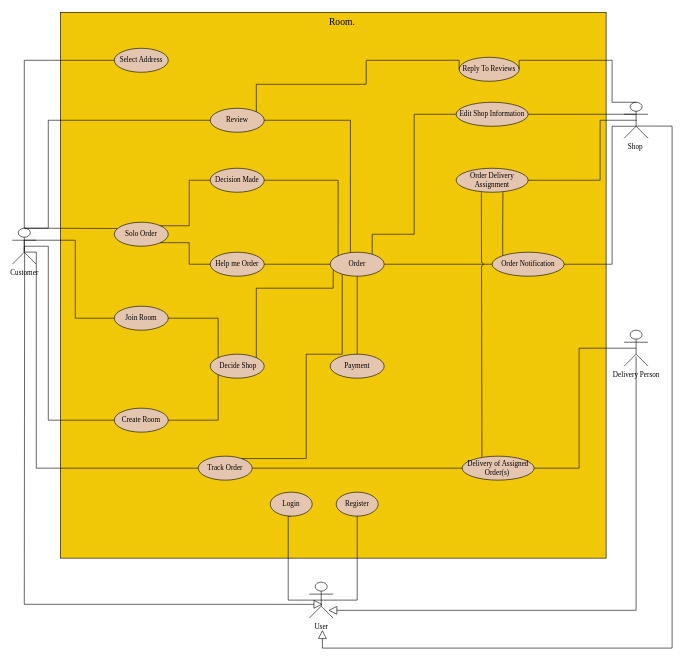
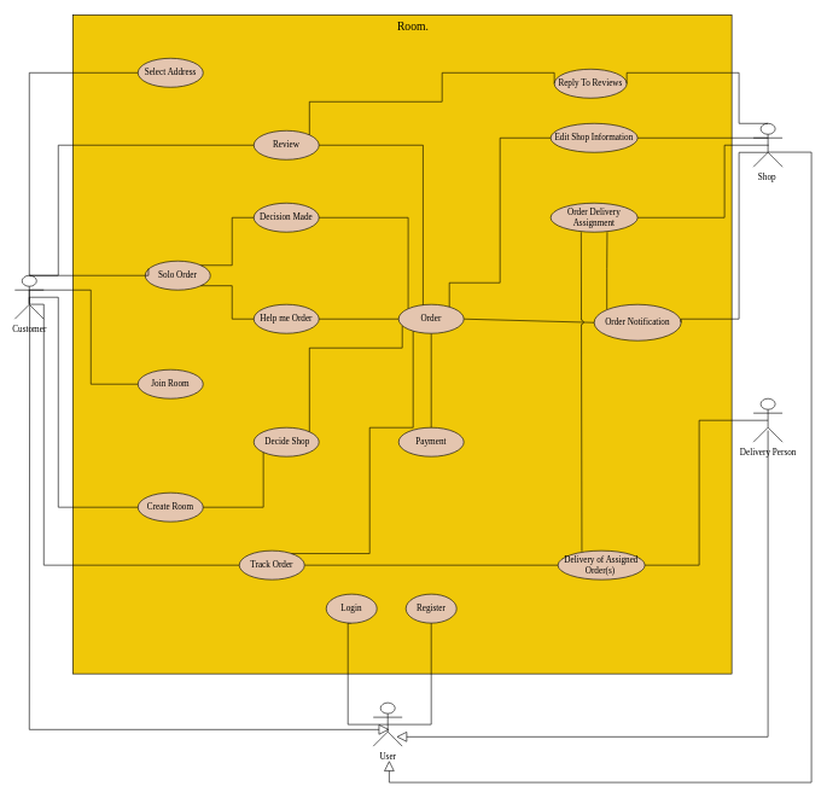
  <mxCell id="0" />
  <mxCell id="1" parent="0" />
  <mxCell id="2" value="" style="whiteSpace=wrap;html=1;aspect=fixed;fillColor=#F0C808;" parent="1" vertex="1"><mxGeometry x="100" y="20" width="910" height="910" as="geometry" /></mxCell>
  <mxCell id="3" value="Room." style="text;html=1;strokeColor=none;fillColor=none;align=center;verticalAlign=middle;whiteSpace=wrap;rounded=0;fontFamily=Times New Roman;fontSize=16;" parent="1" vertex="1"><mxGeometry x="540" y="20" width="60" height="30" as="geometry" /></mxCell>
  <mxCell id="4" value="Customer" style="shape=umlActor;html=1;verticalLabelPosition=bottom;verticalAlign=top;align=center;fillColor=none;fontFamily=Times New Roman;" parent="1" vertex="1"><mxGeometry x="20" y="380" width="40" height="60" as="geometry" /></mxCell>
  <mxCell id="5" value="Shop&amp;nbsp;" style="shape=umlActor;html=1;verticalLabelPosition=bottom;verticalAlign=top;align=center;fillColor=none;fontFamily=Times New Roman;" parent="1" vertex="1"><mxGeometry x="1040" y="170" width="40" height="60" as="geometry" /></mxCell>
  <mxCell id="6" value="Delivery Person" style="shape=umlActor;html=1;verticalLabelPosition=bottom;verticalAlign=top;align=center;fillColor=none;fontFamily=Times New Roman;" parent="1" vertex="1"><mxGeometry x="1040" y="550" width="40" height="60" as="geometry" /></mxCell>
  <mxCell id="7" value="User" style="shape=umlActor;html=1;verticalLabelPosition=bottom;verticalAlign=top;align=center;fillColor=none;fontFamily=Times New Roman;" parent="1" vertex="1"><mxGeometry x="515" y="970" width="40" height="60" as="geometry" /></mxCell>
  <mxCell id="8" value="Select Address" style="ellipse;whiteSpace=wrap;html=1;fillColor=#E4C5AF;fontFamily=Times New Roman;" parent="1" vertex="1"><mxGeometry x="190" y="80" width="90" height="40" as="geometry" /></mxCell>
  <mxCell id="9" value="" style="edgeStyle=none;html=1;endArrow=none;verticalAlign=bottom;rounded=0;exitX=0.5;exitY=0;exitDx=0;exitDy=0;exitPerimeter=0;entryX=0;entryY=0.5;entryDx=0;entryDy=0;" parent="1" source="4" target="8" edge="1"><mxGeometry width="160" relative="1" as="geometry"><mxPoint x="300" y="360" as="sourcePoint" /><mxPoint x="460" y="360" as="targetPoint" /><Array as="points"><mxPoint x="40" y="100" /></Array></mxGeometry></mxCell>
- <mxCell id="10" value="Solo Order" style="ellipse;whiteSpace=wrap;html=1;fillColor=#E4C5AF;fontFamily=Times New Roman;fontSize=12;" parent="1" vertex="1"><mxGeometry x="190" y="370" width="90" height="40" as="geometry" /></mxCell>
+ <mxCell id="10" value="Solo Order" style="ellipse;whiteSpace=wrap;html=1;fillColor=#E4C5AF;fontFamily=Times New Roman;fontSize=12;" parent="1" vertex="1"><mxGeometry x="200" y="360" width="90" height="40" as="geometry" /></mxCell>
  <mxCell id="11" value="" style="edgeStyle=orthogonalEdgeStyle;html=1;endArrow=none;verticalAlign=bottom;rounded=0;exitX=0.5;exitY=0;exitDx=0;exitDy=0;exitPerimeter=0;entryX=0.05;entryY=0.261;entryDx=0;entryDy=0;entryPerimeter=0;" parent="1" source="4" target="10" edge="1"><mxGeometry width="160" relative="1" as="geometry"><mxPoint x="290" y="360" as="sourcePoint" /><mxPoint x="190" y="380" as="targetPoint" /><Array as="points"><mxPoint x="80" y="380" /><mxPoint x="80" y="380" /></Array></mxGeometry></mxCell>
  <mxCell id="12" value="Decision Made" style="ellipse;whiteSpace=wrap;html=1;fillColor=#E4C5AF;fontFamily=Times New Roman;fontSize=12;" parent="1" vertex="1"><mxGeometry x="350" y="280" width="90" height="40" as="geometry" /></mxCell>
  <mxCell id="13" value="Help me Order" style="ellipse;whiteSpace=wrap;html=1;fillColor=#E4C5AF;fontFamily=Times New Roman;fontSize=12;" parent="1" vertex="1"><mxGeometry x="350" y="420" width="90" height="40" as="geometry" /></mxCell>
  <mxCell id="14" value="" style="edgeStyle=orthogonalEdgeStyle;html=1;endArrow=none;verticalAlign=bottom;rounded=0;exitX=1;exitY=0;exitDx=0;exitDy=0;entryX=0;entryY=0.5;entryDx=0;entryDy=0;" parent="1" source="10" target="12" edge="1"><mxGeometry width="160" relative="1" as="geometry"><mxPoint x="300" y="140" as="sourcePoint" /><mxPoint x="360" y="140" as="targetPoint" /></mxGeometry></mxCell>
  <mxCell id="15" value="" style="edgeStyle=orthogonalEdgeStyle;html=1;endArrow=none;verticalAlign=bottom;rounded=0;entryX=0;entryY=0.5;entryDx=0;entryDy=0;exitX=1;exitY=1;exitDx=0;exitDy=0;" parent="1" source="10" target="13" edge="1"><mxGeometry width="160" relative="1" as="geometry"><mxPoint x="300" y="420" as="sourcePoint" /><mxPoint x="370" y="350" as="targetPoint" /></mxGeometry></mxCell>
  <mxCell id="16" value="" style="edgeStyle=orthogonalEdgeStyle;html=1;endArrow=none;verticalAlign=bottom;rounded=0;exitX=0.5;exitY=0.663;exitDx=0;exitDy=0;exitPerimeter=0;entryX=0;entryY=0.5;entryDx=0;entryDy=0;" parent="1" source="4" target="56" edge="1"><mxGeometry width="160" relative="1" as="geometry"><mxPoint x="70" y="420" as="sourcePoint" /><mxPoint x="210" y="420" as="targetPoint" /><Array as="points"><mxPoint x="60" y="420" /><mxPoint x="60" y="780" /></Array></mxGeometry></mxCell>
  <mxCell id="17" value="" style="edgeStyle=none;html=1;endArrow=none;verticalAlign=bottom;rounded=0;entryX=1;entryY=0.5;entryDx=0;entryDy=0;exitX=0;exitY=0.5;exitDx=0;exitDy=0;" parent="1" source="55" target="13" edge="1"><mxGeometry width="160" relative="1" as="geometry"><mxPoint x="640" y="400" as="sourcePoint" /><mxPoint x="380" y="490" as="targetPoint" /><Array as="points" /></mxGeometry></mxCell>
  <mxCell id="18" value="" style="edgeStyle=orthogonalEdgeStyle;html=1;endArrow=none;verticalAlign=bottom;rounded=0;entryX=0;entryY=0;entryDx=0;entryDy=0;exitX=1;exitY=0.5;exitDx=0;exitDy=0;" parent="1" source="12" target="55" edge="1"><mxGeometry width="160" relative="1" as="geometry"><mxPoint x="650" y="400" as="sourcePoint" /><mxPoint x="470" y="490" as="targetPoint" /></mxGeometry></mxCell>
  <mxCell id="19" value="Join Room" style="ellipse;whiteSpace=wrap;html=1;fillColor=#E4C5AF;fontFamily=Times New Roman;" parent="1" vertex="1"><mxGeometry x="190" y="510" width="90" height="40" as="geometry" /></mxCell>
  <mxCell id="20" value="Create Room" style="ellipse;whiteSpace=wrap;html=1;fillColor=#E4C5AF;fontFamily=Times New Roman;" parent="1" vertex="1"><mxGeometry x="190" y="680" width="90" height="40" as="geometry" /></mxCell>
  <mxCell id="21" value="&amp;nbsp;Decide Shop" style="ellipse;whiteSpace=wrap;html=1;fillColor=#E4C5AF;fontFamily=Times New Roman;" parent="1" vertex="1"><mxGeometry x="350" y="590" width="90" height="40" as="geometry" /></mxCell>
  <mxCell id="22" value="" style="edgeStyle=orthogonalEdgeStyle;html=1;endArrow=none;verticalAlign=bottom;rounded=0;entryX=0;entryY=0.5;entryDx=0;entryDy=0;" parent="1" target="20" edge="1"><mxGeometry width="160" relative="1" as="geometry"><mxPoint x="40" y="420" as="sourcePoint" /><mxPoint x="180" y="820" as="targetPoint" /><Array as="points"><mxPoint x="40" y="410" /><mxPoint x="80" y="410" /><mxPoint x="80" y="700" /></Array></mxGeometry></mxCell>
  <mxCell id="23" value="" style="edgeStyle=orthogonalEdgeStyle;html=1;endArrow=none;verticalAlign=bottom;rounded=0;entryX=0;entryY=0.5;entryDx=0;entryDy=0;exitX=0.5;exitY=0.651;exitDx=0;exitDy=0;exitPerimeter=0;" parent="1" source="4" target="19" edge="1"><mxGeometry width="160" relative="1" as="geometry"><mxPoint x="50" y="439" as="sourcePoint" /><mxPoint x="180" y="710" as="targetPoint" /><Array as="points"><mxPoint x="40" y="400" /><mxPoint x="125" y="400" /><mxPoint x="125" y="530" /></Array></mxGeometry></mxCell>
- <mxCell id="24" value="" style="edgeStyle=orthogonalEdgeStyle;html=1;endArrow=none;verticalAlign=bottom;rounded=0;entryX=0;entryY=0;entryDx=0;entryDy=0;exitX=1;exitY=0.5;exitDx=0;exitDy=0;" parent="1" source="19" target="21" edge="1"><mxGeometry width="160" relative="1" as="geometry"><mxPoint x="298.02" y="428" as="sourcePoint" /><mxPoint x="380" y="490" as="targetPoint" /></mxGeometry></mxCell>
  <mxCell id="25" value="" style="edgeStyle=orthogonalEdgeStyle;html=1;endArrow=none;verticalAlign=bottom;rounded=0;entryX=0;entryY=1;entryDx=0;entryDy=0;exitX=1;exitY=0.5;exitDx=0;exitDy=0;" parent="1" source="20" target="21" edge="1"><mxGeometry width="160" relative="1" as="geometry"><mxPoint x="270" y="630" as="sourcePoint" /><mxPoint x="350" y="670" as="targetPoint" /></mxGeometry></mxCell>
  <mxCell id="26" value="" style="edgeStyle=orthogonalEdgeStyle;html=1;endArrow=none;verticalAlign=bottom;rounded=0;entryX=1;entryY=0;entryDx=0;entryDy=0;exitX=0.056;exitY=0.725;exitDx=0;exitDy=0;exitPerimeter=0;" parent="1" source="55" target="21" edge="1"><mxGeometry width="160" relative="1" as="geometry"><mxPoint x="663.18" y="414.142" as="sourcePoint" /><mxPoint x="470" y="490" as="targetPoint" /><Array as="points"><mxPoint x="555" y="480" /><mxPoint x="427" y="480" /></Array></mxGeometry></mxCell>
  <mxCell id="27" value="Review" style="ellipse;whiteSpace=wrap;html=1;fillColor=#E4C5AF;fontFamily=Times New Roman;" parent="1" vertex="1"><mxGeometry x="350" y="180" width="90" height="40" as="geometry" /></mxCell>
  <mxCell id="28" value="" style="edgeStyle=orthogonalEdgeStyle;html=1;endArrow=none;verticalAlign=bottom;rounded=0;exitX=0.5;exitY=0;exitDx=0;exitDy=0;exitPerimeter=0;entryX=0;entryY=0.5;entryDx=0;entryDy=0;" parent="1" source="4" target="27" edge="1"><mxGeometry width="160" relative="1" as="geometry"><mxPoint x="70" y="420" as="sourcePoint" /><mxPoint x="210" y="420" as="targetPoint" /><Array as="points"><mxPoint x="80" y="380" /><mxPoint x="80" y="200" /></Array></mxGeometry></mxCell>
  <mxCell id="29" value="" style="edgeStyle=orthogonalEdgeStyle;html=1;endArrow=none;verticalAlign=bottom;rounded=0;entryX=0.733;entryY=0.1;entryDx=0;entryDy=0;entryPerimeter=0;exitX=0.234;exitY=0.926;exitDx=0;exitDy=0;exitPerimeter=0;" parent="1" source="55" target="56" edge="1"><mxGeometry width="160" relative="1" as="geometry"><mxPoint x="560" y="450" as="sourcePoint" /><mxPoint x="440" y="670" as="targetPoint" /><Array as="points"><mxPoint x="570" y="457" /><mxPoint x="570" y="590" /><mxPoint x="510" y="590" /><mxPoint x="510" y="764" /></Array></mxGeometry></mxCell>
  <mxCell id="30" value="Register" style="ellipse;whiteSpace=wrap;html=1;fillColor=#E4C5AF;fontFamily=Times New Roman;" parent="1" vertex="1"><mxGeometry x="560" y="820" width="70" height="40" as="geometry" /></mxCell>
  <mxCell id="31" value="" style="edgeStyle=none;html=1;endArrow=none;verticalAlign=bottom;rounded=0;entryX=0.5;entryY=1;entryDx=0;entryDy=0;exitX=0.5;exitY=0.5;exitDx=0;exitDy=0;exitPerimeter=0;" parent="1" source="7" target="57" edge="1"><mxGeometry width="160" relative="1" as="geometry"><mxPoint x="50" y="439" as="sourcePoint" /><mxPoint x="180" y="710" as="targetPoint" /><Array as="points"><mxPoint x="480" y="1000" /><mxPoint x="480" y="860" /></Array></mxGeometry></mxCell>
  <mxCell id="32" value="" style="edgeStyle=none;html=1;endArrow=none;verticalAlign=bottom;rounded=0;entryX=0.5;entryY=1;entryDx=0;entryDy=0;exitX=0.5;exitY=0.5;exitDx=0;exitDy=0;exitPerimeter=0;" parent="1" source="7" target="30" edge="1"><mxGeometry width="160" relative="1" as="geometry"><mxPoint x="545" y="1010" as="sourcePoint" /><mxPoint x="495" y="870" as="targetPoint" /><Array as="points"><mxPoint x="595" y="1000" /></Array></mxGeometry></mxCell>
  <mxCell id="33" value="Payment" style="ellipse;whiteSpace=wrap;html=1;fillColor=#E4C5AF;fontFamily=Times New Roman;" parent="1" vertex="1"><mxGeometry x="550" y="590" width="90" height="40" as="geometry" /></mxCell>
  <mxCell id="34" value="" style="edgeStyle=none;html=1;endArrow=none;verticalAlign=bottom;rounded=0;entryX=0.5;entryY=0;entryDx=0;entryDy=0;exitX=0.5;exitY=1;exitDx=0;exitDy=0;" parent="1" source="55" target="33" edge="1"><mxGeometry width="160" relative="1" as="geometry"><mxPoint x="593.18" y="424.142" as="sourcePoint" /><mxPoint x="470" y="490" as="targetPoint" /><Array as="points" /></mxGeometry></mxCell>
  <mxCell id="35" value="" style="edgeStyle=orthogonalEdgeStyle;html=1;endArrow=none;verticalAlign=bottom;rounded=0;exitX=1;exitY=0.5;exitDx=0;exitDy=0;entryX=0.374;entryY=0.031;entryDx=0;entryDy=0;entryPerimeter=0;" parent="1" source="27" target="55" edge="1"><mxGeometry width="160" relative="1" as="geometry"><mxPoint x="450" y="300" as="sourcePoint" /><mxPoint x="595" y="423" as="targetPoint" /></mxGeometry></mxCell>
  <mxCell id="36" value="Reply To Reviews" style="ellipse;whiteSpace=wrap;html=1;fillColor=#E4C5AF;fontFamily=Times New Roman;" parent="1" vertex="1"><mxGeometry x="765" y="95" width="100" height="40" as="geometry" /></mxCell>
  <mxCell id="37" value="" style="edgeStyle=orthogonalEdgeStyle;html=1;endArrow=none;verticalAlign=bottom;rounded=0;entryX=0.5;entryY=0;entryDx=0;entryDy=0;exitX=1;exitY=0.5;exitDx=0;exitDy=0;entryPerimeter=0;" parent="1" source="36" target="5" edge="1"><mxGeometry width="160" relative="1" as="geometry"><mxPoint x="460" y="220" as="sourcePoint" /><mxPoint x="600.96" y="432" as="targetPoint" /><Array as="points"><mxPoint x="1020" y="100" /><mxPoint x="1020" y="170" /></Array></mxGeometry></mxCell>
  <mxCell id="38" value="Edit Shop Information" style="ellipse;whiteSpace=wrap;html=1;fillColor=#E4C5AF;fontFamily=Times New Roman;" parent="1" vertex="1"><mxGeometry x="760" y="170" width="120" height="40" as="geometry" /></mxCell>
  <mxCell id="39" value="" style="edgeStyle=none;html=1;endArrow=none;verticalAlign=bottom;rounded=0;exitX=1;exitY=0.5;exitDx=0;exitDy=0;" parent="1" source="38" edge="1"><mxGeometry width="160" relative="1" as="geometry"><mxPoint x="910" y="120" as="sourcePoint" /><mxPoint x="1060" y="190" as="targetPoint" /><Array as="points" /></mxGeometry></mxCell>
  <mxCell id="40" value="" style="edgeStyle=orthogonalEdgeStyle;html=1;endArrow=none;verticalAlign=bottom;rounded=0;entryX=0;entryY=0.5;entryDx=0;entryDy=0;exitX=1;exitY=0;exitDx=0;exitDy=0;" parent="1" source="27" target="36" edge="1"><mxGeometry width="160" relative="1" as="geometry"><mxPoint x="460" y="220" as="sourcePoint" /><mxPoint x="600.96" y="432" as="targetPoint" /><Array as="points"><mxPoint x="426" y="140" /><mxPoint x="610" y="140" /><mxPoint x="610" y="100" /></Array></mxGeometry></mxCell>
  <mxCell id="41" value="" style="edgeStyle=orthogonalEdgeStyle;html=1;endArrow=none;verticalAlign=bottom;rounded=0;entryX=0;entryY=0.5;entryDx=0;entryDy=0;" parent="1" target="38" edge="1"><mxGeometry width="160" relative="1" as="geometry"><mxPoint x="620" y="430" as="sourcePoint" /><mxPoint x="810" y="120" as="targetPoint" /><Array as="points"><mxPoint x="620" y="390" /><mxPoint x="690" y="390" /><mxPoint x="690" y="190" /></Array></mxGeometry></mxCell>
  <mxCell id="42" value="Order Delivery Assignment" style="ellipse;whiteSpace=wrap;html=1;fillColor=#E4C5AF;fontFamily=Times New Roman;" parent="1" vertex="1"><mxGeometry x="760" y="280" width="120" height="40" as="geometry" /></mxCell>
  <mxCell id="43" value="" style="edgeStyle=orthogonalEdgeStyle;html=1;endArrow=none;verticalAlign=bottom;rounded=0;exitX=1;exitY=0.5;exitDx=0;exitDy=0;" parent="1" source="42" edge="1"><mxGeometry width="160" relative="1" as="geometry"><mxPoint x="910" y="200" as="sourcePoint" /><mxPoint x="1061" y="200" as="targetPoint" /><Array as="points"><mxPoint x="1000" y="300" /><mxPoint x="1000" y="200" /><mxPoint x="1061" y="200" /></Array></mxGeometry></mxCell>
  <mxCell id="44" value="" style="edgeStyle=orthogonalEdgeStyle;html=1;endArrow=none;verticalAlign=bottom;rounded=0;exitX=0;exitY=0;exitDx=0;exitDy=0;" parent="1" source="45" edge="1"><mxGeometry width="160" relative="1" as="geometry"><mxPoint x="615" y="430" as="sourcePoint" /><mxPoint x="838" y="320" as="targetPoint" /></mxGeometry></mxCell>
- <mxCell id="45" value="Order Notification" style="ellipse;whiteSpace=wrap;html=1;fillColor=#E4C5AF;fontFamily=Times New Roman;" parent="1" vertex="1"><mxGeometry x="820" y="420" width="120" height="40" as="geometry" /></mxCell>
+ <mxCell id="45" value="Order Notification" style="ellipse;whiteSpace=wrap;html=1;fillColor=#E4C5AF;fontFamily=Times New Roman;" parent="1" vertex="1"><mxGeometry x="820" y="420" width="120" height="50" as="geometry" /></mxCell>
  <mxCell id="46" value="" style="edgeStyle=orthogonalEdgeStyle;html=1;endArrow=none;verticalAlign=bottom;rounded=0;exitX=1;exitY=0.5;exitDx=0;exitDy=0;" parent="1" source="45" edge="1"><mxGeometry width="160" relative="1" as="geometry"><mxPoint x="910" y="350" as="sourcePoint" /><mxPoint x="1060" y="210" as="targetPoint" /><Array as="points"><mxPoint x="1020" y="440" /><mxPoint x="1020" y="210" /></Array></mxGeometry></mxCell>
  <mxCell id="47" value="" style="edgeStyle=none;html=1;endArrow=none;verticalAlign=bottom;rounded=0;entryX=0;entryY=0.5;entryDx=0;entryDy=0;exitX=1;exitY=0.5;exitDx=0;exitDy=0;jumpStyle=arc;" parent="1" source="55" target="45" edge="1"><mxGeometry width="160" relative="1" as="geometry"><mxPoint x="646.82" y="435.858" as="sourcePoint" /><mxPoint x="790" y="350" as="targetPoint" /><Array as="points" /></mxGeometry></mxCell>
  <mxCell id="48" value="Delivery of Assigned Order(s)&amp;nbsp;" style="ellipse;whiteSpace=wrap;html=1;fillColor=#E4C5AF;fontFamily=Times New Roman;" parent="1" vertex="1"><mxGeometry x="770" y="760" width="120" height="40" as="geometry" /></mxCell>
  <mxCell id="49" value="" style="edgeStyle=none;html=1;endArrow=none;verticalAlign=bottom;rounded=0;entryX=1;entryY=0.5;entryDx=0;entryDy=0;exitX=0;exitY=0.5;exitDx=0;exitDy=0;" parent="1" source="48" target="56" edge="1"><mxGeometry width="160" relative="1" as="geometry"><mxPoint x="602.04" y="469" as="sourcePoint" /><mxPoint x="427.03" y="794" as="targetPoint" /><Array as="points" /></mxGeometry></mxCell>
  <mxCell id="50" value="" style="edgeStyle=orthogonalEdgeStyle;html=1;endArrow=none;verticalAlign=bottom;rounded=0;entryX=1;entryY=0.5;entryDx=0;entryDy=0;exitX=0.5;exitY=0.5;exitDx=0;exitDy=0;exitPerimeter=0;" parent="1" source="6" target="48" edge="1"><mxGeometry width="160" relative="1" as="geometry"><mxPoint x="770" y="590" as="sourcePoint" /><mxPoint x="430" y="800" as="targetPoint" /></mxGeometry></mxCell>
  <mxCell id="51" value="" style="edgeStyle=none;html=1;endArrow=none;verticalAlign=bottom;rounded=0;entryX=0.35;entryY=1;entryDx=0;entryDy=0;exitX=0.275;exitY=0.025;exitDx=0;exitDy=0;exitPerimeter=0;entryPerimeter=0;jumpStyle=arc;" parent="1" source="48" target="42" edge="1"><mxGeometry width="160" relative="1" as="geometry"><mxPoint x="905.96" y="440" as="sourcePoint" /><mxPoint x="820" y="370" as="targetPoint" /><Array as="points" /></mxGeometry></mxCell>
  <mxCell id="52" value="" style="edgeStyle=none;html=1;endArrow=block;endFill=0;endSize=12;verticalAlign=bottom;rounded=0;fontFamily=Times New Roman;fontSize=12;entryX=0.55;entryY=0.617;entryDx=0;entryDy=0;entryPerimeter=0;exitX=0.514;exitY=0.686;exitDx=0;exitDy=0;exitPerimeter=0;" parent="1" source="4" target="7" edge="1"><mxGeometry width="160" relative="1" as="geometry"><mxPoint x="40" y="420" as="sourcePoint" /><mxPoint x="530" y="510" as="targetPoint" /><Array as="points"><mxPoint x="40" y="1007" /></Array></mxGeometry></mxCell>
  <mxCell id="53" value="" style="edgeStyle=none;html=1;endArrow=block;endFill=0;endSize=12;verticalAlign=bottom;rounded=0;fontFamily=Times New Roman;fontSize=12;exitX=0.5;exitY=0.733;exitDx=0;exitDy=0;exitPerimeter=0;entryX=0.55;entryY=0.617;entryDx=0;entryDy=0;entryPerimeter=0;" parent="1" source="6" edge="1"><mxGeometry width="160" relative="1" as="geometry"><mxPoint x="49" y="442" as="sourcePoint" /><mxPoint x="547" y="1017.02" as="targetPoint" /><Array as="points"><mxPoint x="1060" y="1017" /></Array></mxGeometry></mxCell>
  <mxCell id="54" value="" style="edgeStyle=orthogonalEdgeStyle;html=1;endArrow=block;endFill=0;endSize=12;verticalAlign=bottom;rounded=0;fontFamily=Times New Roman;fontSize=12;exitX=0.504;exitY=0.661;exitDx=0;exitDy=0;exitPerimeter=0;" parent="1" source="5" edge="1"><mxGeometry width="160" relative="1" as="geometry"><mxPoint x="1070" y="603.98" as="sourcePoint" /><mxPoint x="537" y="1050" as="targetPoint" /><Array as="points"><mxPoint x="1120" y="210" /><mxPoint x="1120" y="1080" /><mxPoint x="537" y="1080" /></Array></mxGeometry></mxCell>
  <mxCell id="55" value="Order" style="ellipse;whiteSpace=wrap;html=1;fillColor=#E4C5AF;fontFamily=Times New Roman;" parent="1" vertex="1"><mxGeometry x="550" y="420" width="90" height="40" as="geometry" /></mxCell>
  <mxCell id="56" value="Track Order" style="ellipse;whiteSpace=wrap;html=1;fillColor=#E4C5AF;fontFamily=Times New Roman;" parent="1" vertex="1"><mxGeometry x="330" y="760" width="90" height="40" as="geometry" /></mxCell>
  <mxCell id="57" value="Login" style="ellipse;whiteSpace=wrap;html=1;fillColor=#E4C5AF;fontFamily=Times New Roman;" parent="1" vertex="1"><mxGeometry x="450" y="820" width="70" height="40" as="geometry" /></mxCell>
